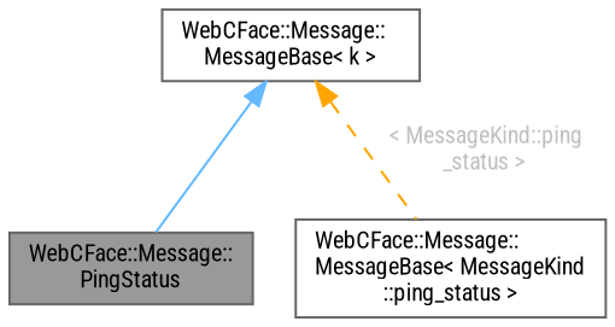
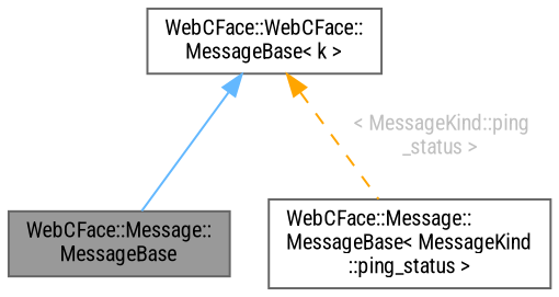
  digraph {
    fontname="Roboto Condensed"
    node [color=gray40 fillcolor=white fontname="Roboto Condensed" fontsize=10 shape=box style=filled]
    edge [dir=back fontname="Roboto Condensed" fontsize=10 labelfontname=Helvetica labelfontsize=10]
-   n1 [fillcolor=grey60 fontcolor=black height=0.2 label="WebCFace::Message::\lPingStatus" width=0.4]
+   n1 [fillcolor=grey60 fontcolor=black height=0.2 label="WebCFace::Message::\lMessageBase" width=0.4]
    n2 [height=0.2 label="WebCFace::Message::\lMessageBase\< MessageKind\l::ping_status \>" width=0.4]
-   n3 [height=0.2 label="WebCFace::Message::\lMessageBase\< k \>" width=0.4]
+   n3 [height=0.2 label="WebCFace::WebCFace::\lMessageBase\< k \>" width=0.4]
    n3 -> n1 [color=steelblue1 style=solid]
    n3 -> n2 [color=orange fontcolor=grey label=" \< MessageKind::ping\l_status \>" style=dashed]
  }
